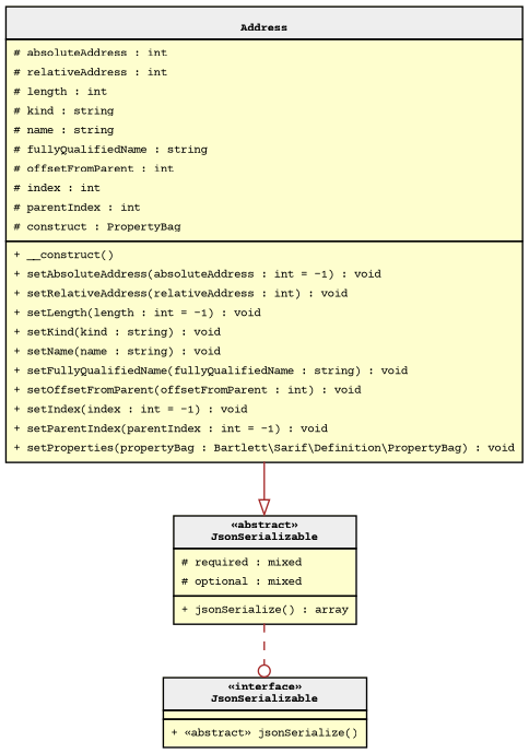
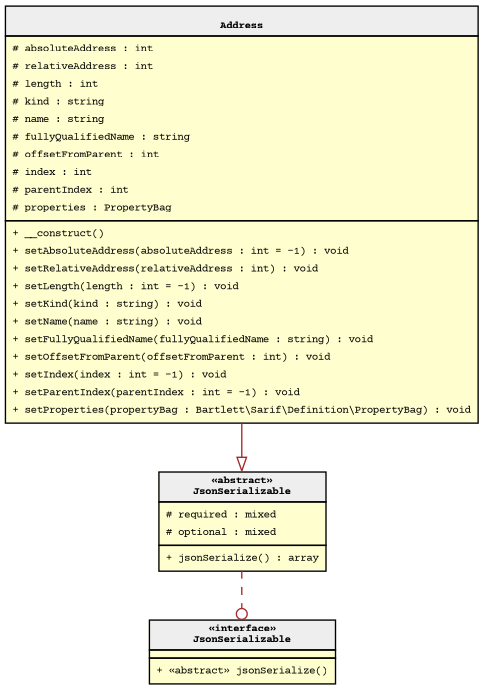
  digraph {
    rankdir=TB
    fontname="Courier Prime"
    node [fillcolor="#FEFECE" fontname="Courier Prime" fontsize=8 margin=0 shape=none style=filled]
    edge [fontname="Courier Prime" fontsize=8 color=brown]
    n1 [label=< <table cellspacing="0" border="0" cellborder="1">     <tr><td bgcolor="#eeeeee"><b>«abstract»<br/>JsonSerializable</b></td></tr>     <tr><td><table border="0" cellspacing="0" cellpadding="2">     <tr><td align="left"># required : mixed</td></tr>     <tr><td align="left"># optional : mixed</td></tr> </table></td></tr>     <tr><td><table border="0" cellspacing="0" cellpadding="2">     <tr><td align="left">+ jsonSerialize() : array</td></tr> </table></td></tr> </table>>]
-   n2 [label=< <table cellspacing="0" border="0" cellborder="1">     <tr><td bgcolor="#eeeeee"><b><br/>Address</b></td></tr>     <tr><td><table border="0" cellspacing="0" cellpadding="2">     <tr><td align="left"># absoluteAddress : int</td></tr>     <tr><td align="left"># relativeAddress : int</td></tr>     <tr><td align="left"># length : int</td></tr>     <tr><td align="left"># kind : string</td></tr>     <tr><td align="left"># name : string</td></tr>     <tr><td align="left"># fullyQualifiedName : string</td></tr>     <tr><td align="left"># offsetFromParent : int</td></tr>     <tr><td align="left"># index : int</td></tr>     <tr><td align="left"># parentIndex : int</td></tr>     <tr><td align="left"># construct : PropertyBag</td></tr> </table></td></tr>     <tr><td><table border="0" cellspacing="0" cellpadding="2">     <tr><td align="left">+ __construct()</td></tr>     <tr><td align="left">+ setAbsoluteAddress(absoluteAddress : int = -1) : void</td></tr>     <tr><td align="left">+ setRelativeAddress(relativeAddress : int) : void</td></tr>     <tr><td align="left">+ setLength(length : int = -1) : void</td></tr>     <tr><td align="left">+ setKind(kind : string) : void</td></tr>     <tr><td align="left">+ setName(name : string) : void</td></tr>     <tr><td align="left">+ setFullyQualifiedName(fullyQualifiedName : string) : void</td></tr>     <tr><td align="left">+ setOffsetFromParent(offsetFromParent : int) : void</td></tr>     <tr><td align="left">+ setIndex(index : int = -1) : void</td></tr>     <tr><td align="left">+ setParentIndex(parentIndex : int = -1) : void</td></tr>     <tr><td align="left">+ setProperties(propertyBag : Bartlett\\Sarif\\Definition\\PropertyBag) : void</td></tr> </table></td></tr> </table>>]
+   n2 [label=< <table cellspacing="0" border="0" cellborder="1">     <tr><td bgcolor="#eeeeee"><b><br/>Address</b></td></tr>     <tr><td><table border="0" cellspacing="0" cellpadding="2">     <tr><td align="left"># absoluteAddress : int</td></tr>     <tr><td align="left"># relativeAddress : int</td></tr>     <tr><td align="left"># length : int</td></tr>     <tr><td align="left"># kind : string</td></tr>     <tr><td align="left"># name : string</td></tr>     <tr><td align="left"># fullyQualifiedName : string</td></tr>     <tr><td align="left"># offsetFromParent : int</td></tr>     <tr><td align="left"># index : int</td></tr>     <tr><td align="left"># parentIndex : int</td></tr>     <tr><td align="left"># properties : PropertyBag</td></tr> </table></td></tr>     <tr><td><table border="0" cellspacing="0" cellpadding="2">     <tr><td align="left">+ __construct()</td></tr>     <tr><td align="left">+ setAbsoluteAddress(absoluteAddress : int = -1) : void</td></tr>     <tr><td align="left">+ setRelativeAddress(relativeAddress : int) : void</td></tr>     <tr><td align="left">+ setLength(length : int = -1) : void</td></tr>     <tr><td align="left">+ setKind(kind : string) : void</td></tr>     <tr><td align="left">+ setName(name : string) : void</td></tr>     <tr><td align="left">+ setFullyQualifiedName(fullyQualifiedName : string) : void</td></tr>     <tr><td align="left">+ setOffsetFromParent(offsetFromParent : int) : void</td></tr>     <tr><td align="left">+ setIndex(index : int = -1) : void</td></tr>     <tr><td align="left">+ setParentIndex(parentIndex : int = -1) : void</td></tr>     <tr><td align="left">+ setProperties(propertyBag : Bartlett\\Sarif\\Definition\\PropertyBag) : void</td></tr> </table></td></tr> </table>>]
    n3 [label=< <table cellspacing="0" border="0" cellborder="1">     <tr><td bgcolor="#eeeeee"><b>«interface»<br/>JsonSerializable</b></td></tr>     <tr><td></td></tr>     <tr><td><table border="0" cellspacing="0" cellpadding="2">     <tr><td align="left">+ «abstract» jsonSerialize()</td></tr> </table></td></tr> </table>>]
    subgraph sub_1 {
      bgcolor=Bisque
      label="Bartlett\\Sarif\\Internal"
      n1
    }
    subgraph sub_2 {
      bgcolor=BurlyWood
      label="Bartlett\\Sarif\\Definition"
      n2
    }
    subgraph sub_3 {
      label=0
      n3
    }
    n1 -> n3 [arrowhead=odot style=dashed]
    n2 -> n1 [arrowhead=onormal style=filled]
  }
